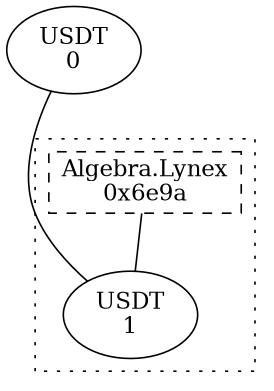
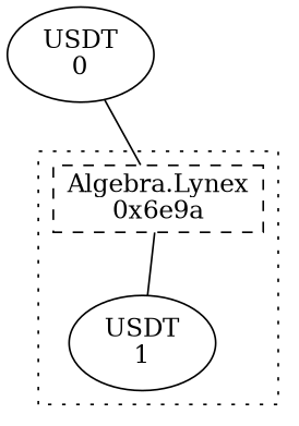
  graph {
    n1 [label="USDT\n1"]
    n2 [label="Algebra.Lynex\n0x6e9a" shape=rect style=dashed]
    n3 [label="USDT\n0"]
    subgraph cluster_1 {
      style=dotted
      n2
      subgraph sub_2 {
        rank=same
        style=dotted
        n1
      }
    }
    n2 -- n1
-   n3 -- n1
+   n3 -- n2
  }
